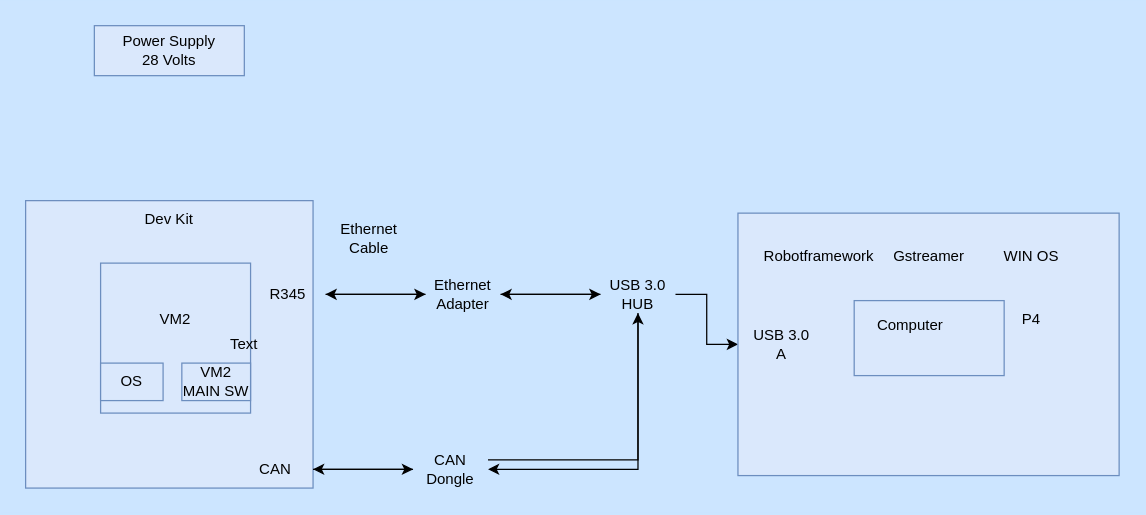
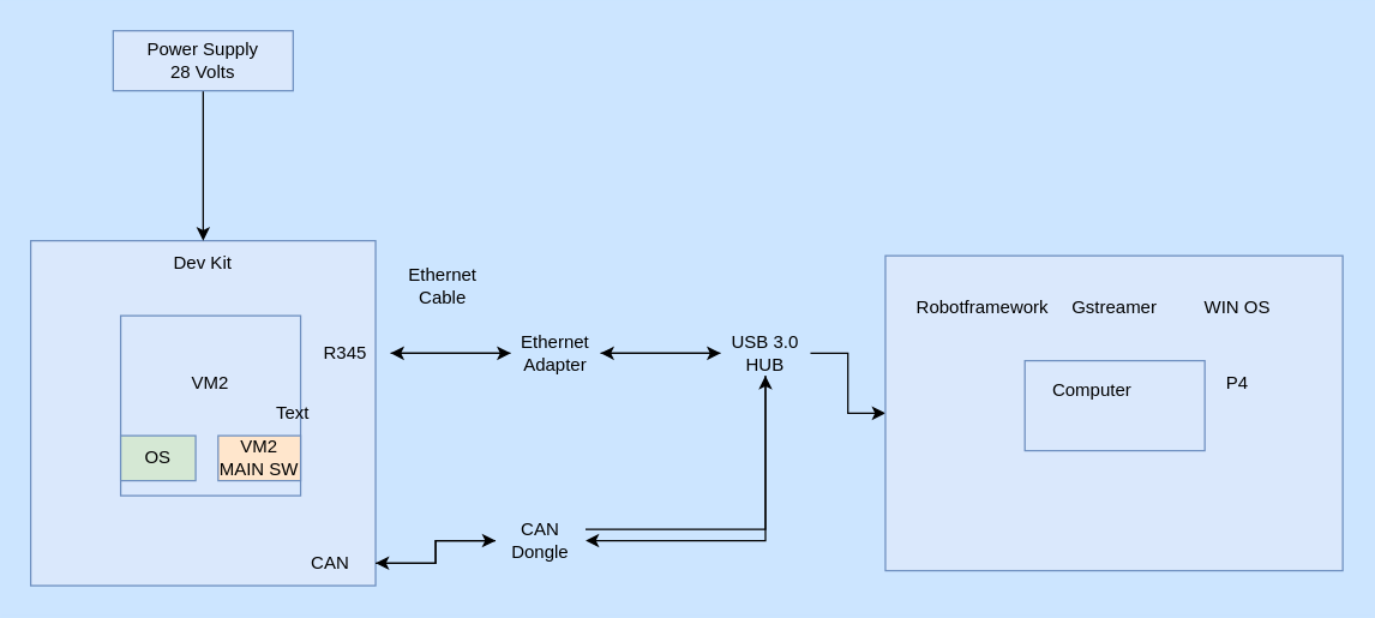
  <mxCell id="0" />
  <mxCell id="1" parent="0" />
  <mxCell id="2" value="" style="whiteSpace=wrap;html=1;aspect=fixed;fillColor=#dae8fc;strokeColor=#6c8ebf;" vertex="1" parent="1"><mxGeometry x="20" y="160" width="230" height="230" as="geometry" /></mxCell>
  <mxCell id="3" value="" style="whiteSpace=wrap;html=1;aspect=fixed;fillColor=#dae8fc;strokeColor=#6c8ebf;" vertex="1" parent="1"><mxGeometry x="80" y="210" width="120" height="120" as="geometry" /></mxCell>
  <mxCell id="4" value="Dev Kit" style="text;html=1;strokeColor=none;fillColor=none;align=center;verticalAlign=middle;whiteSpace=wrap;rounded=0;" vertex="1" parent="1"><mxGeometry x="105" y="160" width="60" height="30" as="geometry" /></mxCell>
  <mxCell id="5" value="VM2" style="text;html=1;strokeColor=none;fillColor=none;align=center;verticalAlign=middle;whiteSpace=wrap;rounded=0;" vertex="1" parent="1"><mxGeometry x="110" y="240" width="60" height="30" as="geometry" /></mxCell>
- <mxCell id="6" value="OS" style="rounded=0;whiteSpace=wrap;html=1;fillColor=#dae8fc;strokeColor=#6c8ebf;" vertex="1" parent="1"><mxGeometry x="80" y="290" width="50" height="30" as="geometry" /></mxCell>
- <mxCell id="7" value="VM2 MAIN SW" style="rounded=0;whiteSpace=wrap;html=1;fillColor=#dae8fc;strokeColor=#6c8ebf;" vertex="1" parent="1"><mxGeometry x="145" y="290" width="55" height="30" as="geometry" /></mxCell>
+ <mxCell id="6" value="OS" style="rounded=0;whiteSpace=wrap;html=1;fillColor=#d5e8d4;strokeColor=#6c8ebf;" vertex="1" parent="1"><mxGeometry x="80" y="290" width="50" height="30" as="geometry" /></mxCell>
+ <mxCell id="7" value="VM2 MAIN SW" style="rounded=0;whiteSpace=wrap;html=1;fillColor=#ffe6cc;strokeColor=#6c8ebf;" vertex="1" parent="1"><mxGeometry x="145" y="290" width="55" height="30" as="geometry" /></mxCell>
+ <mxCell id="8" style="edgeStyle=orthogonalEdgeStyle;rounded=0;orthogonalLoop=1;jettySize=auto;html=1;entryX=0.5;entryY=0;entryDx=0;entryDy=0;" edge="1" parent="1" source="9" target="4"><mxGeometry relative="1" as="geometry" /></mxCell>
  <mxCell id="9" value="Power Supply&lt;br&gt;28 Volts" style="rounded=0;whiteSpace=wrap;html=1;fillColor=#dae8fc;strokeColor=#6c8ebf;" vertex="1" parent="1"><mxGeometry x="75" y="20" width="120" height="40" as="geometry" /></mxCell>
  <mxCell id="10" value="" style="edgeStyle=orthogonalEdgeStyle;rounded=0;orthogonalLoop=1;jettySize=auto;html=1;" edge="1" parent="1" source="11" target="25"><mxGeometry relative="1" as="geometry" /></mxCell>
  <mxCell id="11" value="CAN" style="text;html=1;strokeColor=none;fillColor=none;align=center;verticalAlign=middle;whiteSpace=wrap;rounded=0;" vertex="1" parent="1"><mxGeometry x="190" y="360" width="60" height="30" as="geometry" /></mxCell>
  <mxCell id="12" value="" style="edgeStyle=orthogonalEdgeStyle;rounded=0;orthogonalLoop=1;jettySize=auto;html=1;" edge="1" parent="1" source="13" target="16"><mxGeometry relative="1" as="geometry" /></mxCell>
  <mxCell id="13" value="R345" style="text;html=1;strokeColor=none;fillColor=none;align=center;verticalAlign=middle;whiteSpace=wrap;rounded=0;" vertex="1" parent="1"><mxGeometry x="200" y="220" width="60" height="30" as="geometry" /></mxCell>
  <mxCell id="14" value="" style="edgeStyle=orthogonalEdgeStyle;rounded=0;orthogonalLoop=1;jettySize=auto;html=1;" edge="1" parent="1" source="16" target="22"><mxGeometry relative="1" as="geometry" /></mxCell>
  <mxCell id="15" style="edgeStyle=orthogonalEdgeStyle;rounded=0;orthogonalLoop=1;jettySize=auto;html=1;exitX=0;exitY=0.5;exitDx=0;exitDy=0;" edge="1" parent="1" source="16" target="13"><mxGeometry relative="1" as="geometry" /></mxCell>
  <mxCell id="16" value="Ethernet Adapter" style="text;html=1;strokeColor=none;fillColor=none;align=center;verticalAlign=middle;whiteSpace=wrap;rounded=0;" vertex="1" parent="1"><mxGeometry x="340" y="220" width="60" height="30" as="geometry" /></mxCell>
  <mxCell id="17" value="Text" style="text;html=1;strokeColor=none;fillColor=none;align=center;verticalAlign=middle;whiteSpace=wrap;rounded=0;" vertex="1" parent="1"><mxGeometry x="165" y="260" width="60" height="30" as="geometry" /></mxCell>
  <mxCell id="18" value="Ethernet Cable" style="text;html=1;strokeColor=none;fillColor=none;align=center;verticalAlign=middle;whiteSpace=wrap;rounded=0;" vertex="1" parent="1"><mxGeometry x="265" y="175" width="60" height="30" as="geometry" /></mxCell>
  <mxCell id="19" value="" style="edgeStyle=orthogonalEdgeStyle;rounded=0;orthogonalLoop=1;jettySize=auto;html=1;" edge="1" parent="1" source="22" target="26"><mxGeometry relative="1" as="geometry" /></mxCell>
  <mxCell id="20" style="edgeStyle=orthogonalEdgeStyle;rounded=0;orthogonalLoop=1;jettySize=auto;html=1;exitX=0.5;exitY=1;exitDx=0;exitDy=0;entryX=1;entryY=0.5;entryDx=0;entryDy=0;" edge="1" parent="1" source="22" target="25"><mxGeometry relative="1" as="geometry" /></mxCell>
  <mxCell id="21" style="edgeStyle=orthogonalEdgeStyle;rounded=0;orthogonalLoop=1;jettySize=auto;html=1;exitX=0;exitY=0.5;exitDx=0;exitDy=0;" edge="1" parent="1" source="22" target="16"><mxGeometry relative="1" as="geometry" /></mxCell>
  <mxCell id="22" value="USB 3.0&lt;br&gt;HUB" style="text;html=1;strokeColor=none;fillColor=none;align=center;verticalAlign=middle;whiteSpace=wrap;rounded=0;" vertex="1" parent="1"><mxGeometry x="480" y="220" width="60" height="30" as="geometry" /></mxCell>
  <mxCell id="23" style="edgeStyle=orthogonalEdgeStyle;rounded=0;orthogonalLoop=1;jettySize=auto;html=1;exitX=1;exitY=0.25;exitDx=0;exitDy=0;" edge="1" parent="1" source="25" target="22"><mxGeometry relative="1" as="geometry" /></mxCell>
  <mxCell id="24" style="edgeStyle=orthogonalEdgeStyle;rounded=0;orthogonalLoop=1;jettySize=auto;html=1;exitX=0;exitY=0.5;exitDx=0;exitDy=0;entryX=1;entryY=0.5;entryDx=0;entryDy=0;" edge="1" parent="1" source="25" target="11"><mxGeometry relative="1" as="geometry" /></mxCell>
- <mxCell id="25" value="CAN Dongle" style="text;html=1;strokeColor=none;fillColor=none;align=center;verticalAlign=middle;whiteSpace=wrap;rounded=0;" vertex="1" parent="1"><mxGeometry x="330" y="360" width="60" height="30" as="geometry" /></mxCell>
+ <mxCell id="25" value="CAN Dongle" style="text;html=1;strokeColor=none;fillColor=none;align=center;verticalAlign=middle;whiteSpace=wrap;rounded=0;" vertex="1" parent="1"><mxGeometry x="330" y="345" width="60" height="30" as="geometry" /></mxCell>
  <mxCell id="26" value="" style="whiteSpace=wrap;html=1;fillColor=#dae8fc;strokeColor=#6c8ebf;" vertex="1" parent="1"><mxGeometry x="590" y="170" width="305" height="210" as="geometry" /></mxCell>
- <mxCell id="27" value="USB 3.0&lt;br&gt;A" style="text;html=1;strokeColor=none;fillColor=none;align=center;verticalAlign=middle;whiteSpace=wrap;rounded=0;" vertex="1" parent="1"><mxGeometry x="595" y="260" width="60" height="30" as="geometry" /></mxCell>
  <mxCell id="28" value="Robotframework" style="text;html=1;strokeColor=none;fillColor=none;align=center;verticalAlign=middle;whiteSpace=wrap;rounded=0;" vertex="1" parent="1"><mxGeometry x="625" y="190" width="60" height="30" as="geometry" /></mxCell>
  <mxCell id="29" value="Gstreamer" style="text;html=1;strokeColor=none;fillColor=none;align=center;verticalAlign=middle;whiteSpace=wrap;rounded=0;" vertex="1" parent="1"><mxGeometry x="713" y="190" width="60" height="30" as="geometry" /></mxCell>
  <mxCell id="30" value="WIN OS" style="text;html=1;strokeColor=none;fillColor=none;align=center;verticalAlign=middle;whiteSpace=wrap;rounded=0;" vertex="1" parent="1"><mxGeometry x="795" y="190" width="60" height="30" as="geometry" /></mxCell>
  <mxCell id="31" value="P4" style="text;html=1;strokeColor=none;fillColor=none;align=center;verticalAlign=middle;whiteSpace=wrap;rounded=0;" vertex="1" parent="1"><mxGeometry x="795" y="240" width="60" height="30" as="geometry" /></mxCell>
  <mxCell id="32" value="" style="rounded=0;whiteSpace=wrap;html=1;fillColor=#dae8fc;strokeColor=#6c8ebf;" vertex="1" parent="1"><mxGeometry x="683" y="240" width="120" height="60" as="geometry" /></mxCell>
  <mxCell id="33" value="Computer" style="text;html=1;strokeColor=none;fillColor=none;align=center;verticalAlign=middle;whiteSpace=wrap;rounded=0;" vertex="1" parent="1"><mxGeometry x="698" y="245" width="60" height="30" as="geometry" /></mxCell>
